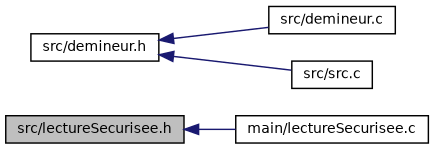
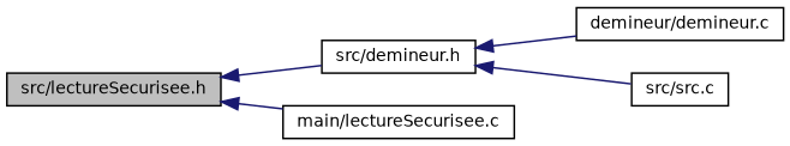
  digraph {
    rankdir=LR
    node [color=black fillcolor=white fontname=Helvetica fontsize=10 shape=record style=filled]
    edge [color=midnightblue dir=back fontname=Helvetica fontsize=10 labelfontname=Helvetica labelfontsize=10 style=solid]
    n1 [fillcolor=grey75 fontcolor=black height=0.2 label="src/lectureSecurisee.h" width=0.4]
    n2 [height=0.2 label="src/demineur.h" width=0.4]
    n3 [height=0.2 label="main/lectureSecurisee.c" width=0.4]
-   n4 [height=0.2 label="src/demineur.c" width=0.4]
+   n4 [height=0.2 label="demineur/demineur.c" width=0.4]
    n5 [height=0.2 label="src/src.c" width=0.4]
+   n1 -> n2
    n1 -> n3
    n2 -> n4
    n2 -> n5
  }
